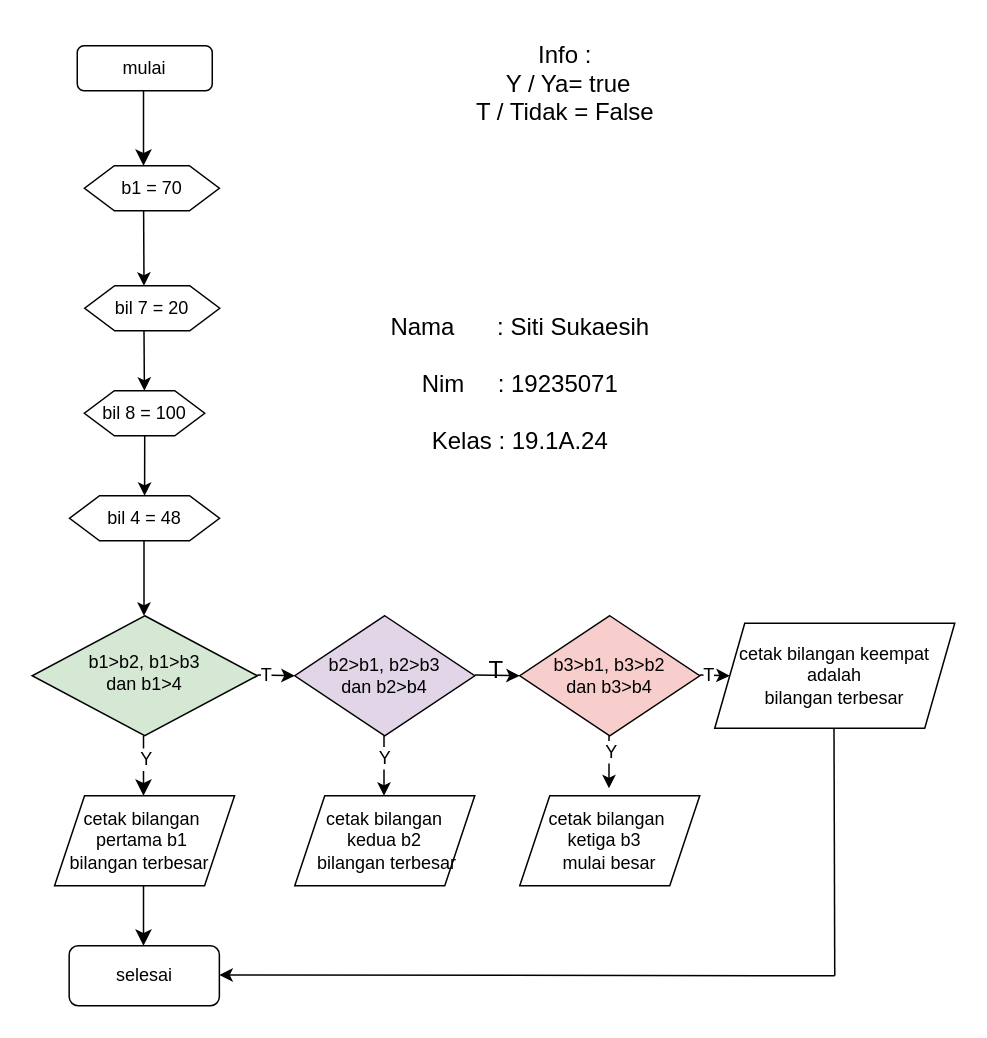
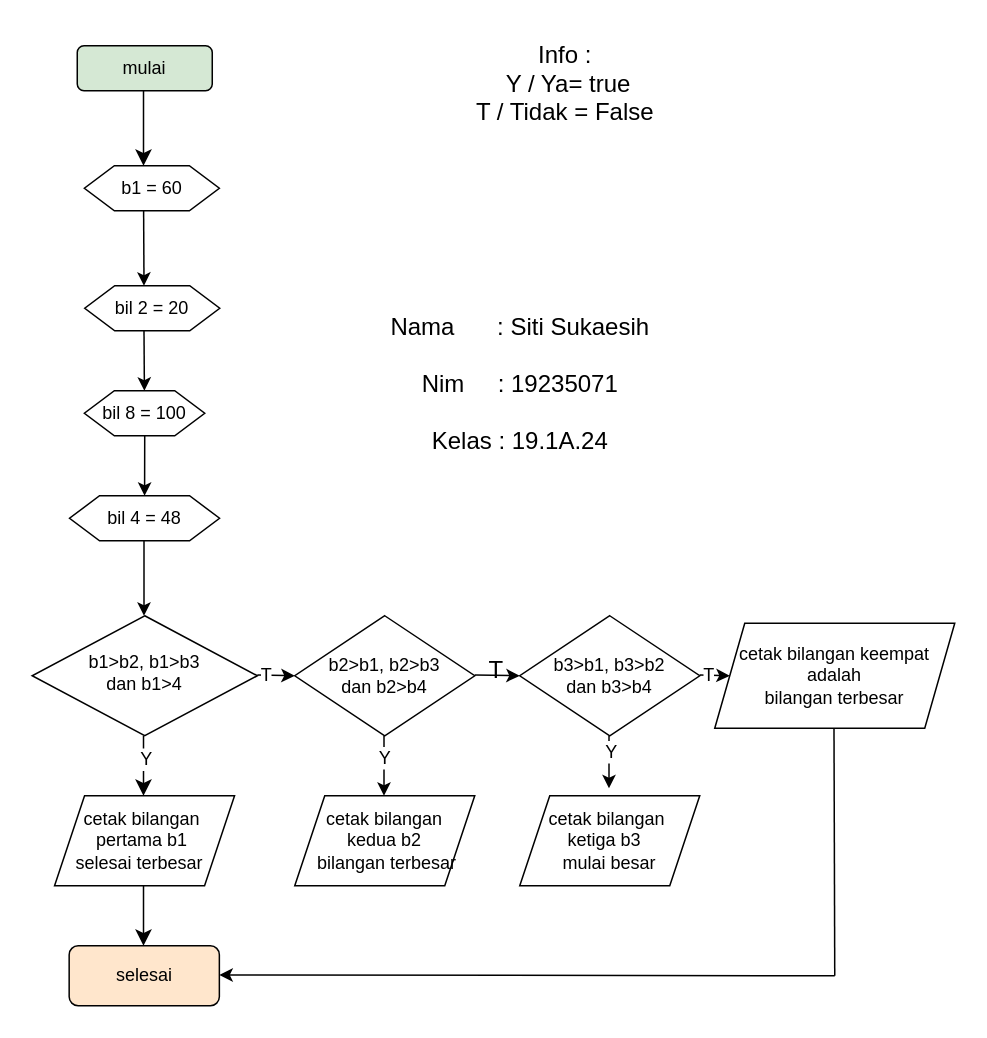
  <mxCell id="0" />
  <mxCell id="1" parent="0" />
- <mxCell id="2" value="b1&amp;gt;b2, b1&amp;gt;b3&lt;div&gt;dan b1&amp;gt;4&lt;/div&gt;" style="rhombus;whiteSpace=wrap;html=1;shadow=0;fontFamily=Helvetica;fontSize=12;align=center;strokeWidth=1;spacing=6;spacingTop=-4;fillColor=#d5e8d4;" parent="1" vertex="1"><mxGeometry x="20.94" y="410" width="150.13" height="80" as="geometry" /></mxCell>
- <mxCell id="3" value="mulai" style="rounded=1;whiteSpace=wrap;html=1;" parent="1" vertex="1"><mxGeometry x="51.01" y="30" width="90" height="30" as="geometry" /></mxCell>
- <mxCell id="4" value="b1 = 70" style="shape=hexagon;perimeter=hexagonPerimeter2;whiteSpace=wrap;html=1;fixedSize=1;" parent="1" vertex="1"><mxGeometry x="55.74" y="110" width="90" height="30" as="geometry" /></mxCell>
+ <mxCell id="2" value="b1&amp;gt;b2, b1&amp;gt;b3&lt;div&gt;dan b1&amp;gt;4&lt;/div&gt;" style="rhombus;whiteSpace=wrap;html=1;shadow=0;fontFamily=Helvetica;fontSize=12;align=center;strokeWidth=1;spacing=6;spacingTop=-4;" parent="1" vertex="1"><mxGeometry x="20.94" y="410" width="150.13" height="80" as="geometry" /></mxCell>
+ <mxCell id="3" value="mulai" style="rounded=1;whiteSpace=wrap;html=1;fillColor=#d5e8d4;" parent="1" vertex="1"><mxGeometry x="51.01" y="30" width="90" height="30" as="geometry" /></mxCell>
+ <mxCell id="4" value="b1 = 60" style="shape=hexagon;perimeter=hexagonPerimeter2;whiteSpace=wrap;html=1;fixedSize=1;" parent="1" vertex="1"><mxGeometry x="55.74" y="110" width="90" height="30" as="geometry" /></mxCell>
  <mxCell id="5" value="" style="endArrow=classic;html=1;rounded=0;" parent="1" target="10" edge="1"><mxGeometry width="50" height="50" relative="1" as="geometry"><mxPoint x="95.5" y="290" as="sourcePoint" /><mxPoint x="95.5" y="370" as="targetPoint" /><Array as="points"><mxPoint x="96" y="280" /></Array></mxGeometry></mxCell>
  <mxCell id="6" value="" style="endArrow=classic;html=1;rounded=0;exitX=0.439;exitY=1;exitDx=0;exitDy=0;exitPerimeter=0;" parent="1" source="4" edge="1"><mxGeometry width="50" height="50" relative="1" as="geometry"><mxPoint x="96" y="140" as="sourcePoint" /><mxPoint x="95.5" y="190" as="targetPoint" /></mxGeometry></mxCell>
- <mxCell id="7" value="bil 7 = 20" style="shape=hexagon;perimeter=hexagonPerimeter2;whiteSpace=wrap;html=1;fixedSize=1;" parent="1" vertex="1"><mxGeometry x="56" y="190" width="90" height="30" as="geometry" /></mxCell>
+ <mxCell id="7" value="bil 2 = 20" style="shape=hexagon;perimeter=hexagonPerimeter2;whiteSpace=wrap;html=1;fixedSize=1;" parent="1" vertex="1"><mxGeometry x="56" y="190" width="90" height="30" as="geometry" /></mxCell>
  <mxCell id="8" value="" style="endArrow=classic;html=1;rounded=0;" parent="1" target="9" edge="1"><mxGeometry width="50" height="50" relative="1" as="geometry"><mxPoint x="95.5" y="220" as="sourcePoint" /><mxPoint x="95.5" y="270" as="targetPoint" /></mxGeometry></mxCell>
  <mxCell id="9" value="bil 8 = 100" style="shape=hexagon;perimeter=hexagonPerimeter2;whiteSpace=wrap;html=1;fixedSize=1;" parent="1" vertex="1"><mxGeometry x="55.74" y="260" width="80.25" height="30" as="geometry" /></mxCell>
  <mxCell id="10" value="bil 4 = 48" style="shape=hexagon;perimeter=hexagonPerimeter2;whiteSpace=wrap;html=1;fixedSize=1;" parent="1" vertex="1"><mxGeometry x="45.87" y="330" width="100" height="30" as="geometry" /></mxCell>
  <mxCell id="11" value="" style="endArrow=classic;html=1;rounded=0;" parent="1" edge="1"><mxGeometry width="50" height="50" relative="1" as="geometry"><mxPoint x="95.5" y="360" as="sourcePoint" /><mxPoint x="95.5" y="410" as="targetPoint" /></mxGeometry></mxCell>
  <mxCell id="12" value="" style="endArrow=classic;html=1;rounded=0;" parent="1" edge="1"><mxGeometry width="50" height="50" relative="1" as="geometry"><mxPoint x="171.07" y="449.5" as="sourcePoint" /><mxPoint x="196" y="450" as="targetPoint" /></mxGeometry></mxCell>
  <mxCell id="13" value="T" style="edgeLabel;html=1;align=center;verticalAlign=middle;resizable=0;points=[];fontSize=12;" parent="12" vertex="1" connectable="0"><mxGeometry x="-0.604" relative="1" as="geometry"><mxPoint as="offset" /></mxGeometry></mxCell>
- <mxCell id="14" value="b2&amp;gt;b1, b2&amp;gt;b3&lt;div&gt;dan b2&amp;gt;b4&lt;/div&gt;" style="rhombus;whiteSpace=wrap;html=1;fillColor=#e1d5e7;" parent="1" vertex="1"><mxGeometry x="196" y="410" width="120" height="80" as="geometry" /></mxCell>
+ <mxCell id="14" value="b2&amp;gt;b1, b2&amp;gt;b3&lt;div&gt;dan b2&amp;gt;b4&lt;/div&gt;" style="rhombus;whiteSpace=wrap;html=1;" parent="1" vertex="1"><mxGeometry x="196" y="410" width="120" height="80" as="geometry" /></mxCell>
  <mxCell id="15" value="" style="endArrow=classic;html=1;rounded=0;" parent="1" edge="1"><mxGeometry width="50" height="50" relative="1" as="geometry"><mxPoint x="316" y="449.5" as="sourcePoint" /><mxPoint x="346" y="450" as="targetPoint" /></mxGeometry></mxCell>
- <mxCell id="16" value="b3&amp;gt;b1, b3&amp;gt;b2&lt;div&gt;dan b3&amp;gt;b4&lt;/div&gt;" style="rhombus;whiteSpace=wrap;html=1;fillColor=#f8cecc;" parent="1" vertex="1"><mxGeometry x="346" y="410" width="120" height="80" as="geometry" /></mxCell>
+ <mxCell id="16" value="b3&amp;gt;b1, b3&amp;gt;b2&lt;div&gt;dan b3&amp;gt;b4&lt;/div&gt;" style="rhombus;whiteSpace=wrap;html=1;" parent="1" vertex="1"><mxGeometry x="346" y="410" width="120" height="80" as="geometry" /></mxCell>
  <mxCell id="17" value="" style="endArrow=classic;html=1;rounded=0;" parent="1" edge="1"><mxGeometry width="50" height="50" relative="1" as="geometry"><mxPoint x="466" y="449.5" as="sourcePoint" /><mxPoint x="486" y="450" as="targetPoint" /></mxGeometry></mxCell>
  <mxCell id="18" value="T" style="edgeLabel;html=1;align=center;verticalAlign=middle;resizable=0;points=[];fontSize=12;" parent="17" vertex="1" connectable="0"><mxGeometry x="-0.399" relative="1" as="geometry"><mxPoint as="offset" /></mxGeometry></mxCell>
  <mxCell id="19" value="cetak bilangan keempat adalah&lt;div&gt;bilangan terbesar&lt;/div&gt;" style="shape=parallelogram;perimeter=parallelogramPerimeter;whiteSpace=wrap;html=1;fixedSize=1;" parent="1" vertex="1"><mxGeometry x="476" y="415" width="160" height="70" as="geometry" /></mxCell>
- <mxCell id="20" value="cetak bilangan&amp;nbsp;&lt;div&gt;pertama b1&amp;nbsp;&lt;/div&gt;&lt;div&gt;bilangan terbesar&amp;nbsp;&amp;nbsp;&lt;/div&gt;" style="shape=parallelogram;perimeter=parallelogramPerimeter;whiteSpace=wrap;html=1;fixedSize=1;" parent="1" vertex="1"><mxGeometry x="35.87" y="530" width="120" height="60" as="geometry" /></mxCell>
+ <mxCell id="20" value="cetak bilangan&amp;nbsp;&lt;div&gt;pertama b1&amp;nbsp;&lt;/div&gt;&lt;div&gt;selesai terbesar&amp;nbsp;&amp;nbsp;&lt;/div&gt;" style="shape=parallelogram;perimeter=parallelogramPerimeter;whiteSpace=wrap;html=1;fixedSize=1;" parent="1" vertex="1"><mxGeometry x="35.87" y="530" width="120" height="60" as="geometry" /></mxCell>
  <mxCell id="21" value="" style="endArrow=classic;html=1;rounded=0;" parent="1" edge="1"><mxGeometry width="50" height="50" relative="1" as="geometry"><mxPoint x="255.5" y="490" as="sourcePoint" /><mxPoint x="255.5" y="530" as="targetPoint" /></mxGeometry></mxCell>
  <mxCell id="22" value="Y" style="edgeLabel;html=1;align=center;verticalAlign=middle;resizable=0;points=[];fontSize=12;" parent="21" vertex="1" connectable="0"><mxGeometry x="-0.3" relative="1" as="geometry"><mxPoint as="offset" /></mxGeometry></mxCell>
  <mxCell id="23" value="cetak bilangan&lt;div&gt;kedua b2&lt;/div&gt;&lt;div&gt;&amp;nbsp;bilangan&amp;nbsp;&lt;span style=&quot;background-color: initial;&quot;&gt;terbesar&lt;/span&gt;&lt;/div&gt;" style="shape=parallelogram;perimeter=parallelogramPerimeter;whiteSpace=wrap;html=1;fixedSize=1;" parent="1" vertex="1"><mxGeometry x="196" y="530" width="120" height="60" as="geometry" /></mxCell>
  <mxCell id="24" value="" style="endArrow=classic;html=1;rounded=0;" parent="1" edge="1"><mxGeometry width="50" height="50" relative="1" as="geometry"><mxPoint x="405.5" y="490" as="sourcePoint" /><mxPoint x="405.5" y="525" as="targetPoint" /></mxGeometry></mxCell>
  <mxCell id="25" value="Y" style="edgeLabel;html=1;align=center;verticalAlign=middle;resizable=0;points=[];fontSize=12;" parent="24" vertex="1" connectable="0"><mxGeometry x="-0.429" y="1" relative="1" as="geometry"><mxPoint as="offset" /></mxGeometry></mxCell>
  <mxCell id="26" value="cetak bilangan&amp;nbsp;&lt;div&gt;ketiga b3&amp;nbsp;&amp;nbsp;&lt;/div&gt;&lt;div&gt;mulai besar&lt;/div&gt;" style="shape=parallelogram;perimeter=parallelogramPerimeter;whiteSpace=wrap;html=1;fixedSize=1;" parent="1" vertex="1"><mxGeometry x="346" y="530" width="120" height="60" as="geometry" /></mxCell>
- <mxCell id="27" value="selesai" style="rounded=1;whiteSpace=wrap;html=1;" parent="1" vertex="1"><mxGeometry x="45.61" y="630" width="100.13" height="40" as="geometry" /></mxCell>
+ <mxCell id="27" value="selesai" style="rounded=1;whiteSpace=wrap;html=1;fillColor=#ffe6cc;" parent="1" vertex="1"><mxGeometry x="45.61" y="630" width="100.13" height="40" as="geometry" /></mxCell>
  <mxCell id="28" value="" style="endArrow=classic;html=1;rounded=0;" parent="1" edge="1"><mxGeometry width="50" height="50" relative="1" as="geometry"><mxPoint x="556" y="650" as="sourcePoint" /><mxPoint x="145.74" y="649.5" as="targetPoint" /></mxGeometry></mxCell>
  <mxCell id="29" value="" style="endArrow=classic;html=1;rounded=0;fontSize=12;startSize=8;endSize=8;curved=1;" parent="1" edge="1"><mxGeometry width="50" height="50" relative="1" as="geometry"><mxPoint x="95.17" y="590" as="sourcePoint" /><mxPoint x="95.17" y="630" as="targetPoint" /></mxGeometry></mxCell>
  <mxCell id="30" value="" style="endArrow=none;html=1;rounded=0;fontSize=12;startSize=8;endSize=8;curved=1;" parent="1" edge="1"><mxGeometry width="50" height="50" relative="1" as="geometry"><mxPoint x="555.5" y="485" as="sourcePoint" /><mxPoint x="556" y="650" as="targetPoint" /></mxGeometry></mxCell>
  <mxCell id="31" value="" style="endArrow=classic;html=1;rounded=0;fontSize=12;startSize=8;endSize=8;curved=1;" parent="1" edge="1"><mxGeometry width="50" height="50" relative="1" as="geometry"><mxPoint x="95.17" y="490" as="sourcePoint" /><mxPoint x="95.17" y="530" as="targetPoint" /></mxGeometry></mxCell>
  <mxCell id="32" value="Y" style="edgeLabel;html=1;align=center;verticalAlign=middle;resizable=0;points=[];fontSize=12;" parent="31" vertex="1" connectable="0"><mxGeometry x="-0.25" y="1" relative="1" as="geometry"><mxPoint as="offset" /></mxGeometry></mxCell>
  <mxCell id="33" value="T" style="text;html=1;align=center;verticalAlign=middle;resizable=0;points=[];autosize=1;strokeColor=none;fillColor=none;fontSize=16;" parent="1" vertex="1"><mxGeometry x="315" y="431" width="30" height="30" as="geometry" /></mxCell>
  <mxCell id="34" value="" style="endArrow=classic;html=1;rounded=0;fontSize=12;startSize=8;endSize=8;curved=1;" parent="1" edge="1"><mxGeometry width="50" height="50" relative="1" as="geometry"><mxPoint x="95.17" y="60" as="sourcePoint" /><mxPoint x="95.17" y="110" as="targetPoint" /></mxGeometry></mxCell>
  <mxCell id="35" value="Nama &lt;span style=&quot;white-space: pre;&quot;&gt;&#09;&lt;/span&gt;: Siti Sukaesih&lt;div&gt;&lt;br&gt;&lt;div&gt;Nim&amp;nbsp; &amp;nbsp; &amp;nbsp;: 19235071&lt;/div&gt;&lt;div&gt;&lt;br&gt;&lt;/div&gt;&lt;div&gt;Kelas : 19.1A.24&lt;/div&gt;&lt;/div&gt;" style="text;html=1;align=center;verticalAlign=middle;resizable=0;points=[];autosize=1;strokeColor=none;fillColor=none;fontSize=16;" parent="1" vertex="1"><mxGeometry x="246" y="200" width="200" height="110" as="geometry" /></mxCell>
  <mxCell id="36" value="Info :&lt;div&gt;&lt;div&gt;&amp;nbsp;Y / Ya= true&lt;div&gt;T / Tidak = False&lt;/div&gt;&lt;/div&gt;&lt;/div&gt;" style="text;html=1;align=center;verticalAlign=middle;resizable=0;points=[];autosize=1;strokeColor=none;fillColor=none;fontSize=16;" parent="1" vertex="1"><mxGeometry x="306" y="20" width="140" height="70" as="geometry" /></mxCell>
